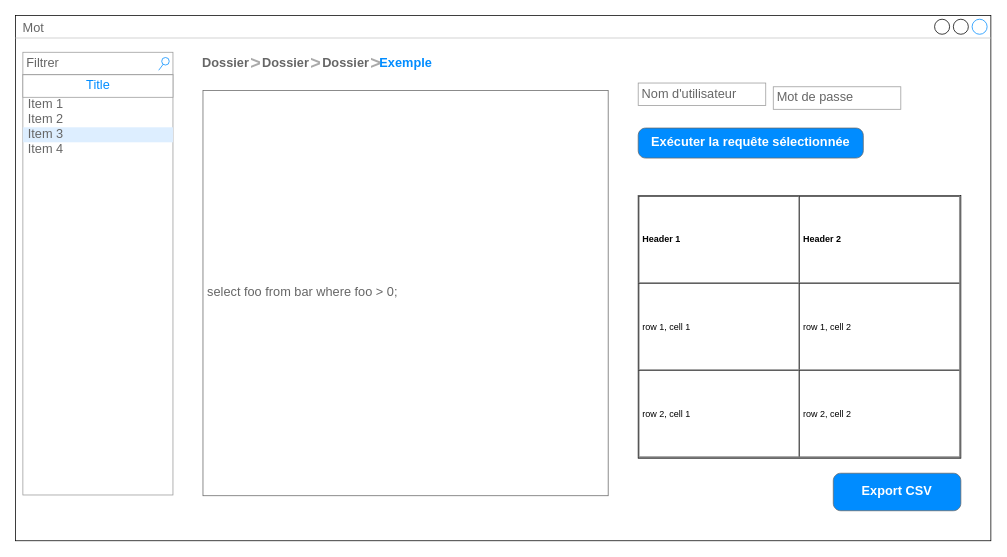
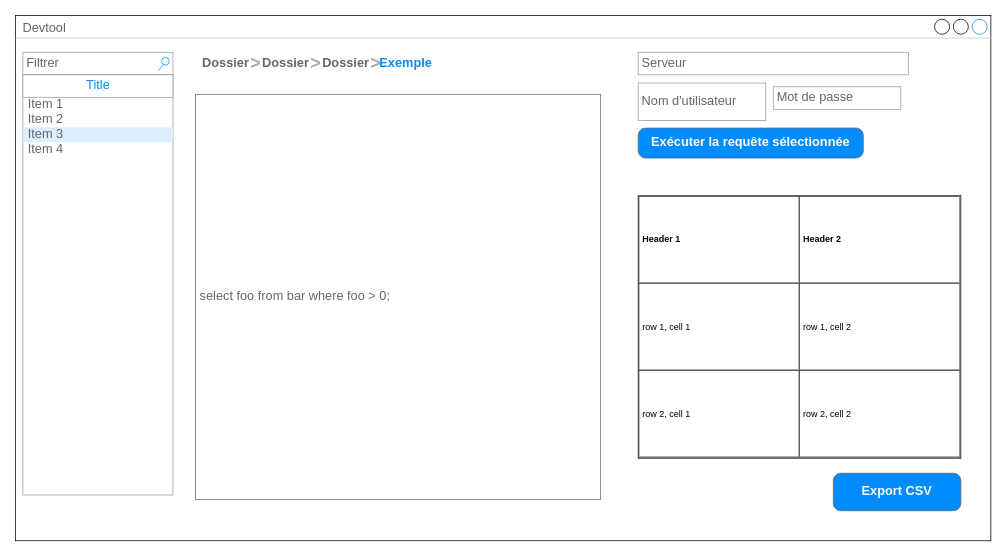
  <mxCell id="0" />
  <mxCell id="1" parent="0" />
- <mxCell id="2" value="Mot" style="strokeWidth=1;shadow=0;dashed=0;align=center;html=1;shape=mxgraph.mockup.containers.window;align=left;verticalAlign=top;spacingLeft=8;strokeColor2=#008cff;strokeColor3=#c4c4c4;fontColor=#666666;mainText=;fontSize=17;labelBackgroundColor=none;" parent="1" vertex="1"><mxGeometry x="20" y="20" width="1300" height="700" as="geometry" /></mxCell>
+ <mxCell id="2" value="Devtool" style="strokeWidth=1;shadow=0;dashed=0;align=center;html=1;shape=mxgraph.mockup.containers.window;align=left;verticalAlign=top;spacingLeft=8;strokeColor2=#008cff;strokeColor3=#c4c4c4;fontColor=#666666;mainText=;fontSize=17;labelBackgroundColor=none;" parent="1" vertex="1"><mxGeometry x="20" y="20" width="1300" height="700" as="geometry" /></mxCell>
  <mxCell id="3" value="Filtrer" style="strokeWidth=1;shadow=0;dashed=0;align=center;html=1;shape=mxgraph.mockup.forms.searchBox;strokeColor=#999999;mainText=;strokeColor2=#008cff;fontColor=#666666;fontSize=17;align=left;spacingLeft=3;" parent="1" vertex="1"><mxGeometry x="30" y="69" width="200" height="30" as="geometry" /></mxCell>
  <mxCell id="4" value="" style="strokeWidth=1;shadow=0;dashed=0;align=center;html=1;shape=mxgraph.mockup.forms.rrect;rSize=0;strokeColor=#999999;fillColor=#ffffff;" parent="1" vertex="1"><mxGeometry x="30" y="99" width="200" height="560" as="geometry" /></mxCell>
  <mxCell id="5" value="Title" style="strokeWidth=1;shadow=0;dashed=0;align=center;html=1;shape=mxgraph.mockup.forms.rrect;rSize=0;strokeColor=#999999;fontColor=#008cff;fontSize=17;fillColor=#ffffff;resizeWidth=1;" parent="4" vertex="1"><mxGeometry width="200" height="30" relative="1" as="geometry" /></mxCell>
  <mxCell id="6" value="Item 1" style="strokeWidth=1;shadow=0;dashed=0;align=center;html=1;shape=mxgraph.mockup.forms.anchor;fontSize=17;fontColor=#666666;align=left;spacingLeft=5;resizeWidth=1;" parent="4" vertex="1"><mxGeometry width="200" height="20" relative="1" as="geometry"><mxPoint y="30" as="offset" /></mxGeometry></mxCell>
  <mxCell id="7" value="Item 2" style="strokeWidth=1;shadow=0;dashed=0;align=center;html=1;shape=mxgraph.mockup.forms.anchor;fontSize=17;fontColor=#666666;align=left;spacingLeft=5;resizeWidth=1;" parent="4" vertex="1"><mxGeometry width="200" height="20" relative="1" as="geometry"><mxPoint y="50" as="offset" /></mxGeometry></mxCell>
  <mxCell id="8" value="Item 3" style="strokeWidth=1;shadow=0;dashed=0;align=center;html=1;shape=mxgraph.mockup.forms.rrect;rSize=0;fontSize=17;fontColor=#666666;align=left;spacingLeft=5;fillColor=#ddeeff;strokeColor=none;resizeWidth=1;" parent="4" vertex="1"><mxGeometry width="200" height="20" relative="1" as="geometry"><mxPoint y="70" as="offset" /></mxGeometry></mxCell>
  <mxCell id="9" value="Item 4" style="strokeWidth=1;shadow=0;dashed=0;align=center;html=1;shape=mxgraph.mockup.forms.anchor;fontSize=17;fontColor=#666666;align=left;spacingLeft=5;resizeWidth=1;" parent="4" vertex="1"><mxGeometry width="200" height="20" relative="1" as="geometry"><mxPoint y="90" as="offset" /></mxGeometry></mxCell>
  <mxCell id="10" value="Dossier" style="strokeWidth=1;shadow=0;dashed=0;align=center;html=1;shape=mxgraph.mockup.navigation.anchor;fontSize=17;fontColor=#666666;fontStyle=1;" parent="1" vertex="1"><mxGeometry x="270" y="69" width="60" height="30" as="geometry" /></mxCell>
  <mxCell id="11" value="&gt;" style="strokeWidth=1;shadow=0;dashed=0;align=center;html=1;shape=mxgraph.mockup.navigation.anchor;fontSize=24;fontColor=#aaaaaa;fontStyle=1;" parent="1" vertex="1"><mxGeometry x="330" y="69" width="20" height="30" as="geometry" /></mxCell>
  <mxCell id="12" value="Dossier" style="strokeWidth=1;shadow=0;dashed=0;align=center;html=1;shape=mxgraph.mockup.navigation.anchor;fontSize=17;fontColor=#666666;fontStyle=1;" parent="1" vertex="1"><mxGeometry x="350" y="69" width="60" height="30" as="geometry" /></mxCell>
  <mxCell id="13" value="&gt;" style="strokeWidth=1;shadow=0;dashed=0;align=center;html=1;shape=mxgraph.mockup.navigation.anchor;fontSize=24;fontColor=#aaaaaa;fontStyle=1;" parent="1" vertex="1"><mxGeometry x="410" y="69" width="20" height="30" as="geometry" /></mxCell>
  <mxCell id="14" value="Dossier" style="strokeWidth=1;shadow=0;dashed=0;align=center;html=1;shape=mxgraph.mockup.navigation.anchor;fontSize=17;fontColor=#666666;fontStyle=1;" parent="1" vertex="1"><mxGeometry x="430" y="69" width="60" height="30" as="geometry" /></mxCell>
  <mxCell id="15" value="&gt;" style="strokeWidth=1;shadow=0;dashed=0;align=center;html=1;shape=mxgraph.mockup.navigation.anchor;fontSize=24;fontColor=#aaaaaa;fontStyle=1;" parent="1" vertex="1"><mxGeometry x="490" y="69" width="20" height="30" as="geometry" /></mxCell>
  <mxCell id="16" value="&lt;div&gt;Exemple&lt;/div&gt;" style="strokeWidth=1;shadow=0;dashed=0;align=center;html=1;shape=mxgraph.mockup.navigation.anchor;fontSize=17;fontColor=#008cff;fontStyle=1;" parent="1" vertex="1"><mxGeometry x="510" y="69" width="60" height="30" as="geometry" /></mxCell>
- <mxCell id="17" value="select foo from bar where foo &amp;gt; 0;" style="strokeWidth=1;shadow=0;dashed=0;align=center;html=1;shape=mxgraph.mockup.text.textBox;fontColor=#666666;align=left;fontSize=17;spacingLeft=4;spacingTop=-3;strokeColor=#666666;mainText=" parent="1" vertex="1"><mxGeometry x="270" y="120" width="540" height="540" as="geometry" /></mxCell>
- <mxCell id="19" value="Nom d'utilisateur" style="strokeWidth=1;shadow=0;dashed=0;align=center;html=1;shape=mxgraph.mockup.forms.pwField;strokeColor=#999999;mainText=;align=left;fontColor=#666666;fontSize=17;spacingLeft=3;" parent="1" vertex="1"><mxGeometry x="850" y="110" width="170" height="30" as="geometry" /></mxCell>
+ <mxCell id="17" value="select foo from bar where foo &amp;gt; 0;" style="strokeWidth=1;shadow=0;dashed=0;align=center;html=1;shape=mxgraph.mockup.text.textBox;fontColor=#666666;align=left;fontSize=17;spacingLeft=4;spacingTop=-3;strokeColor=#666666;mainText=" parent="1" vertex="1"><mxGeometry x="260" y="125" width="540" height="540" as="geometry" /></mxCell>
+ <mxCell id="18" value="Serveur" style="strokeWidth=1;shadow=0;dashed=0;align=center;html=1;shape=mxgraph.mockup.forms.pwField;strokeColor=#999999;mainText=;align=left;fontColor=#666666;fontSize=17;spacingLeft=3;" parent="1" vertex="1"><mxGeometry x="850" y="69" width="360" height="30" as="geometry" /></mxCell>
+ <mxCell id="19" value="Nom d'utilisateur" style="strokeWidth=1;shadow=0;dashed=0;align=center;html=1;shape=mxgraph.mockup.forms.pwField;strokeColor=#999999;mainText=;align=left;fontColor=#666666;fontSize=17;spacingLeft=3;" parent="1" vertex="1"><mxGeometry x="850" y="110" width="170" height="50" as="geometry" /></mxCell>
  <mxCell id="20" value="Mot de passe" style="strokeWidth=1;shadow=0;dashed=0;align=center;html=1;shape=mxgraph.mockup.forms.pwField;strokeColor=#999999;mainText=;align=left;fontColor=#666666;fontSize=17;spacingLeft=3;" parent="1" vertex="1"><mxGeometry x="1030" y="115" width="170" height="30" as="geometry" /></mxCell>
  <mxCell id="21" value="Exécuter la requête sélectionnée" style="strokeWidth=1;shadow=0;dashed=0;align=center;html=1;shape=mxgraph.mockup.buttons.button;strokeColor=#666666;fontColor=#ffffff;mainText=;buttonStyle=round;fontSize=17;fontStyle=1;fillColor=#008cff;whiteSpace=wrap;" parent="1" vertex="1"><mxGeometry x="850" y="170" width="300" height="40" as="geometry" /></mxCell>
  <mxCell id="22" value="&lt;table cellpadding=&quot;4&quot; cellspacing=&quot;0&quot; border=&quot;1&quot; style=&quot;font-size:1em;width:100%;height:100%;&quot;&gt;&lt;tr&gt;&lt;th&gt;Header 1&lt;/th&gt;&lt;th&gt;Header 2&lt;/th&gt;&lt;/tr&gt;&lt;tr&gt;&lt;td&gt;row 1, cell 1&lt;/td&gt;&lt;td&gt;row 1, cell 2&lt;/td&gt;&lt;/tr&gt;&lt;tr&gt;&lt;td&gt;row 2, cell 1&lt;/td&gt;&lt;td&gt;row 2, cell 2&lt;/td&gt;&lt;/tr&gt;&lt;/table&gt; " style="verticalAlign=top;align=left;overflow=fill;fontSize=12;fontFamily=Helvetica;html=1" parent="1" vertex="1"><mxGeometry x="850" y="260" width="430" height="350" as="geometry" /></mxCell>
  <mxCell id="23" value="Export CSV" style="strokeWidth=1;shadow=0;dashed=0;align=center;html=1;shape=mxgraph.mockup.buttons.button;strokeColor=#666666;fontColor=#ffffff;mainText=;buttonStyle=round;fontSize=17;fontStyle=1;fillColor=#008cff;whiteSpace=wrap;" parent="1" vertex="1"><mxGeometry x="1110" y="630" width="170" height="50" as="geometry" /></mxCell>
